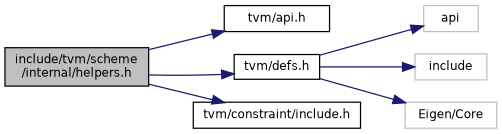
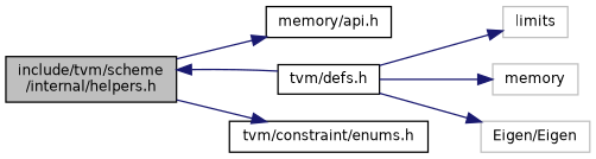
  digraph {
    rankdir=LR
    node [color=black fillcolor=white fontname=Helvetica fontsize=10 shape=record style=filled]
    edge [color=midnightblue fontname=Helvetica fontsize=10 labelfontname=Helvetica labelfontsize=10 style=solid]
    n1 [fillcolor=grey75 fontcolor=black height=0.2 label="include/tvm/scheme\l/internal/helpers.h" width=0.4]
-   n2 [height=0.2 label="tvm/api.h" width=0.4]
+   n2 [height=0.2 label="memory/api.h" width=0.4]
    n3 [height=0.2 label="tvm/defs.h" width=0.4]
-   n4 [height=0.2 label="tvm/constraint/include.h" width=0.4]
-   n5 [color=grey75 height=0.2 label=api width=0.4]
-   n6 [color=grey75 height=0.2 label=include width=0.4]
-   n7 [color=grey75 height=0.2 label="Eigen/Core" width=0.4]
+   n4 [height=0.2 label="tvm/constraint/enums.h" width=0.4]
+   n5 [color=grey75 height=0.2 label=limits width=0.4]
+   n6 [color=grey75 height=0.2 label=memory width=0.4]
+   n7 [color=grey75 height=0.2 label="Eigen/Eigen" width=0.4]
    n1 -> n2
-   n1 -> n3
+   n3 -> n1
    n1 -> n4
    n3 -> n5
    n3 -> n6
    n3 -> n7
  }
